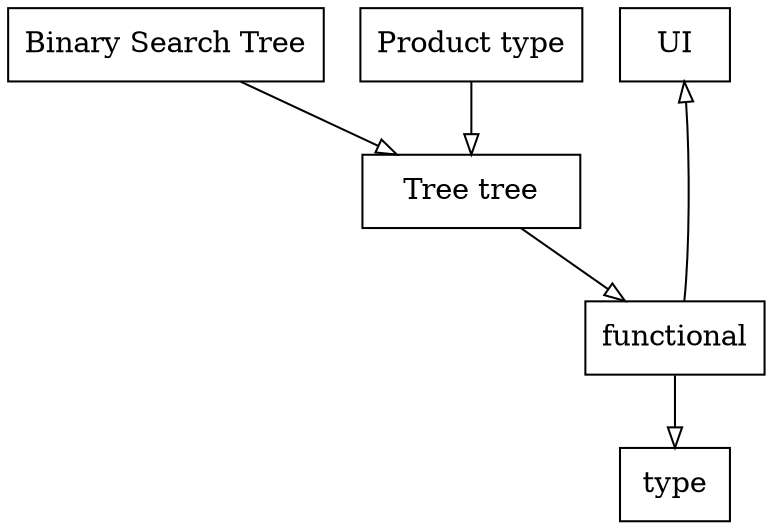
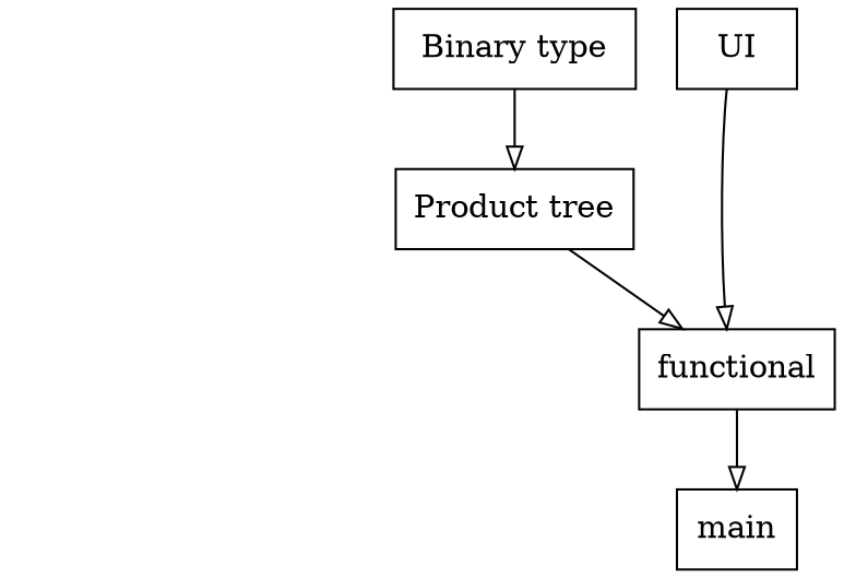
  digraph {
    node [shape=rectangle]
    edge [arrowhead=onormal style=solid]
-   n1 [label="Binary Search Tree"]
-   n2 [label="Product type"]
+   n2 [label="Binary type"]
    n3 [label=UI]
-   n4 [label="Tree tree"]
+   n4 [label="Product tree"]
    n5 [label=functional]
-   n6 [label=type]
+   n6 [label=main]
    subgraph sub_1 {
      rank=same
-     n1
      n2
      n3
    }
-   n1 -> n4
    n2 -> n4
-   n5 -> n3
+   n3 -> n5
    n4 -> n5
    n5 -> n6
  }
